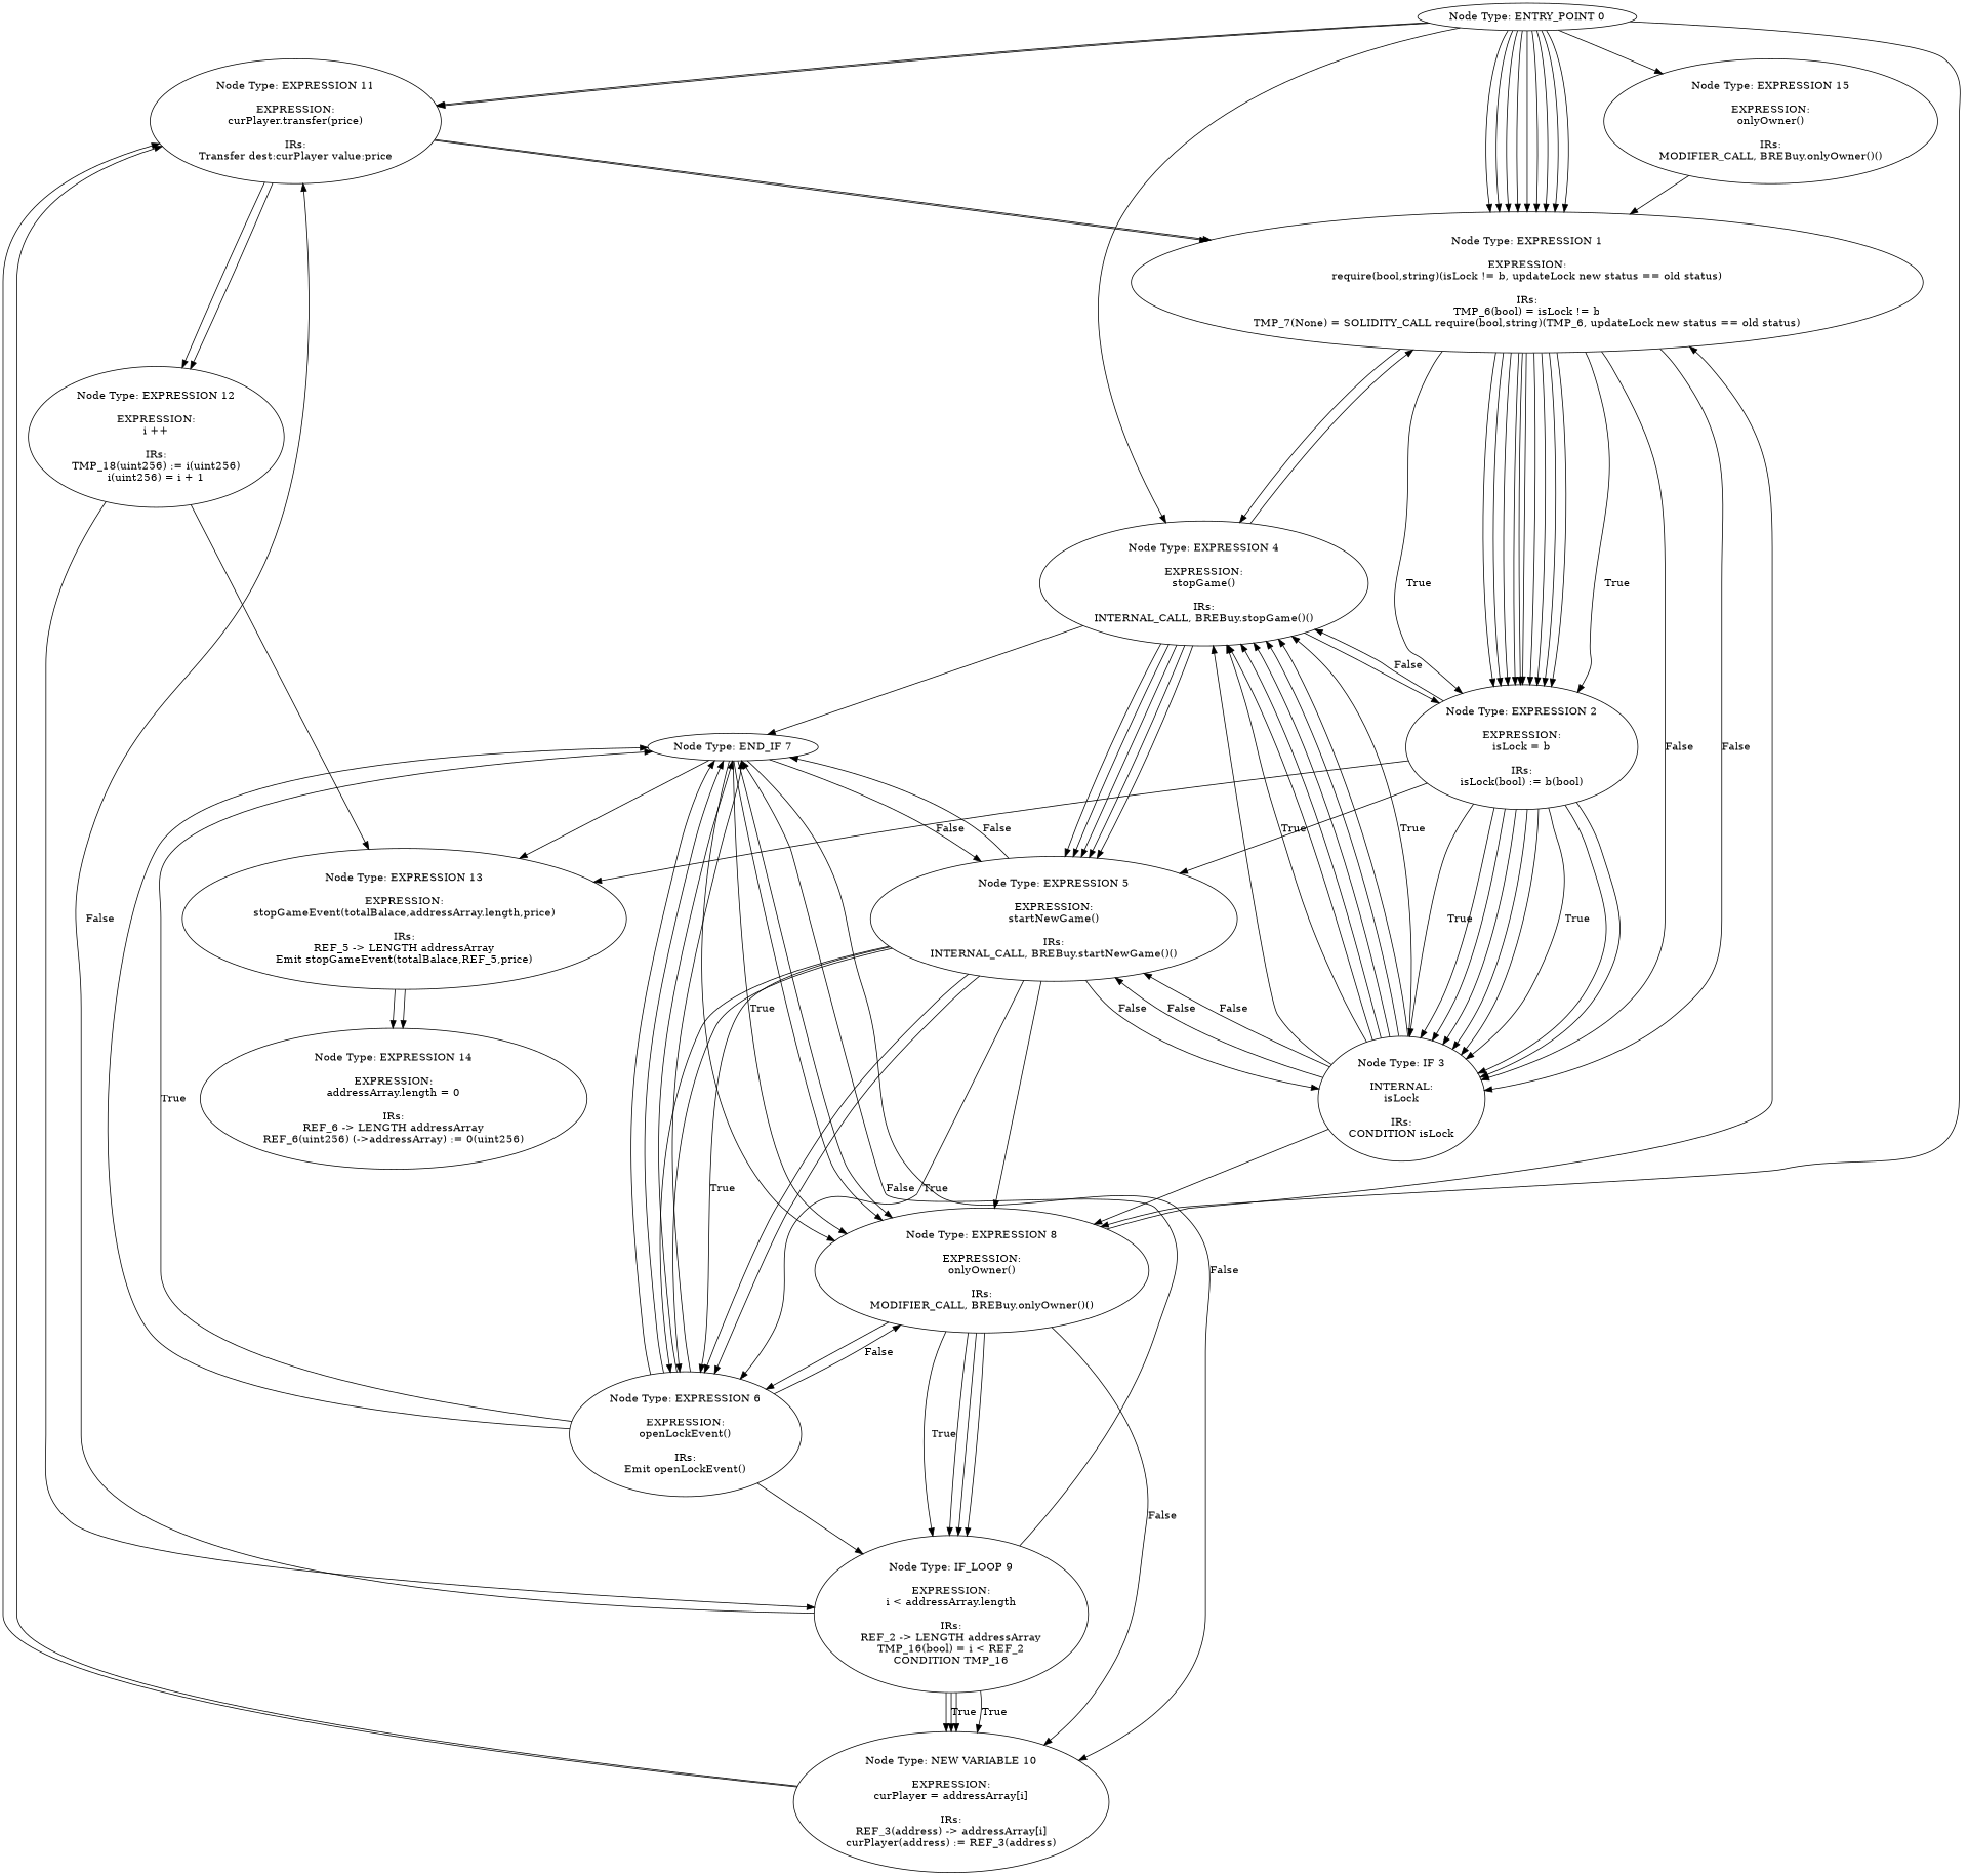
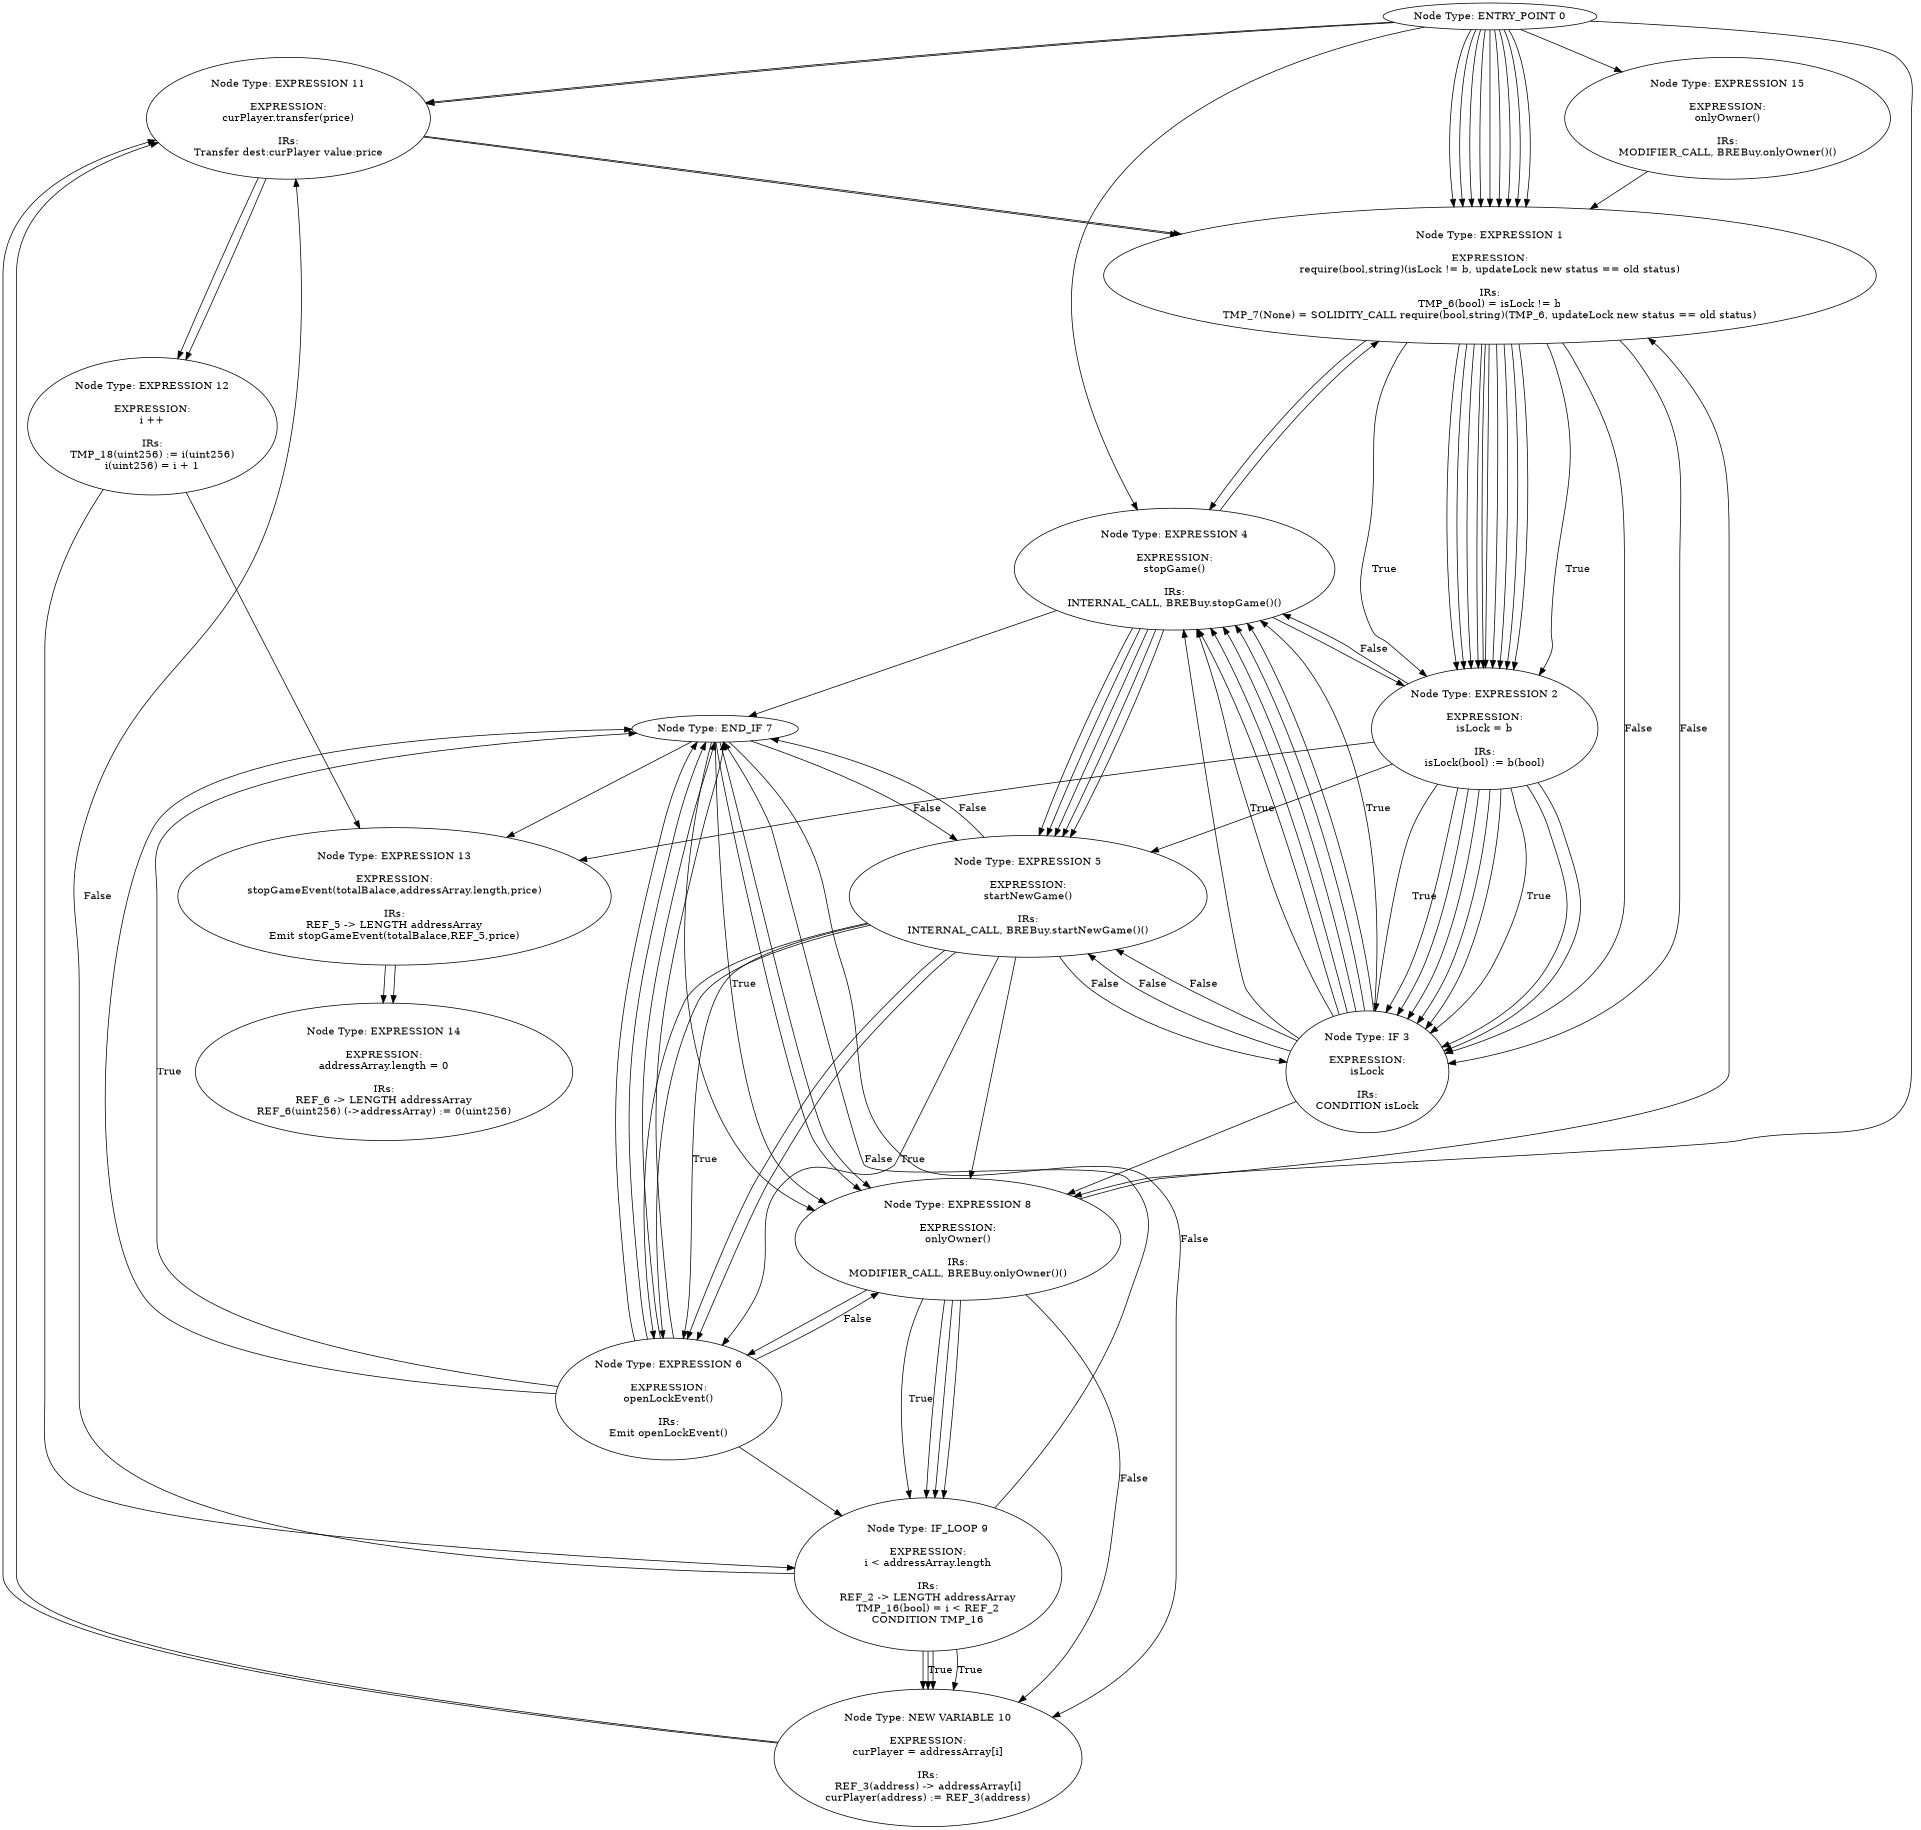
  digraph {
    fontname="DejaVu Serif"
    node [fontname="DejaVu Serif"]
    edge [fontname="DejaVu Serif"]
    n1 [label="Node Type: ENTRY_POINT 0\n"]
    n2 [label="Node Type: EXPRESSION 11\n\nEXPRESSION:\ncurPlayer.transfer(price)\n\nIRs:\nTransfer dest:curPlayer value:price"]
    n3 [label="Node Type: EXPRESSION 1\n\nEXPRESSION:\nrequire(bool,string)(isLock != b, updateLock new status == old status)\n\nIRs:\nTMP_6(bool) = isLock != b\nTMP_7(None) = SOLIDITY_CALL require(bool,string)(TMP_6, updateLock new status == old status)"]
    n4 [label="Node Type: EXPRESSION 4\n\nEXPRESSION:\nstopGame()\n\nIRs:\nINTERNAL_CALL, BREBuy.stopGame()()"]
    n5 [label="Node Type: EXPRESSION 8\n\nEXPRESSION:\nonlyOwner()\n\nIRs:\nMODIFIER_CALL, BREBuy.onlyOwner()()"]
    n6 [label="Node Type: EXPRESSION 15\n\nEXPRESSION:\nonlyOwner()\n\nIRs:\nMODIFIER_CALL, BREBuy.onlyOwner()()"]
    n7 [label="Node Type: EXPRESSION 12\n\nEXPRESSION:\ni ++\n\nIRs:\nTMP_18(uint256) := i(uint256)\ni(uint256) = i + 1"]
    n8 [label="Node Type: EXPRESSION 2\n\nEXPRESSION:\nisLock = b\n\nIRs:\nisLock(bool) := b(bool)"]
-   n9 [label="Node Type: IF 3\n\nINTERNAL:\nisLock\n\nIRs:\nCONDITION isLock"]
+   n9 [label="Node Type: IF 3\n\nEXPRESSION:\nisLock\n\nIRs:\nCONDITION isLock"]
    n10 [label="Node Type: EXPRESSION 5\n\nEXPRESSION:\nstartNewGame()\n\nIRs:\nINTERNAL_CALL, BREBuy.startNewGame()()"]
    n11 [label="Node Type: EXPRESSION 13\n\nEXPRESSION:\nstopGameEvent(totalBalace,addressArray.length,price)\n\nIRs:\nREF_5 -> LENGTH addressArray\nEmit stopGameEvent(totalBalace,REF_5,price)"]
    n12 [label="Node Type: END_IF 7\n"]
    n13 [label="Node Type: EXPRESSION 6\n\nEXPRESSION:\nopenLockEvent()\n\nIRs:\nEmit openLockEvent()"]
    n14 [label="Node Type: IF_LOOP 9\n\nEXPRESSION:\ni < addressArray.length\n\nIRs:\nREF_2 -> LENGTH addressArray\nTMP_16(bool) = i < REF_2\nCONDITION TMP_16"]
    n15 [label="Node Type: NEW VARIABLE 10\n\nEXPRESSION:\ncurPlayer = addressArray[i]\n\nIRs:\nREF_3(address) -> addressArray[i]\ncurPlayer(address) := REF_3(address)"]
    n16 [label="Node Type: EXPRESSION 14\n\nEXPRESSION:\naddressArray.length = 0\n\nIRs:\nREF_6 -> LENGTH addressArray\nREF_6(uint256) (->addressArray) := 0(uint256)"]
    n1 -> n2
    n1 -> n2
    n1 -> n3
    n1 -> n3
    n1 -> n3
    n1 -> n3
    n1 -> n3
    n1 -> n3
    n1 -> n3
    n1 -> n3
    n1 -> n3
    n1 -> n4
    n1 -> n5
    n1 -> n6
    n2 -> n3
    n2 -> n3
    n2 -> n7
    n2 -> n7
    n3 -> n4
    n3 -> n8
    n3 -> n8
    n3 -> n8
    n3 -> n8
    n3 -> n8
    n3 -> n8
    n3 -> n8
    n3 -> n8
    n3 -> n8
    n3 -> n8 [label=True]
    n3 -> n8 [label=True]
    n3 -> n8
    n3 -> n9 [label=False]
    n3 -> n9 [label=False]
    n4 -> n3
    n4 -> n8
    n4 -> n10
    n4 -> n10
    n4 -> n10
    n4 -> n10
    n4 -> n10
    n4 -> n12
    n5 -> n3
    n5 -> n13
    n5 -> n14 [label=True]
    n5 -> n14
    n5 -> n14
    n5 -> n14
    n5 -> n15 [label=False]
    n6 -> n3
    n7 -> n11
    n7 -> n14
    n8 -> n4 [label=False]
    n8 -> n9 [label=True]
    n8 -> n9
    n8 -> n9
    n8 -> n9
    n8 -> n9
    n8 -> n9
    n8 -> n9 [label=True]
    n8 -> n9
    n8 -> n9
    n8 -> n10
    n8 -> n11 [label=False]
    n9 -> n4
    n9 -> n4
    n9 -> n4
    n9 -> n4
    n9 -> n4
    n9 -> n4 [label=True]
    n9 -> n4
    n9 -> n4 [label=True]
    n9 -> n5
    n9 -> n10 [label=False]
    n9 -> n10 [label=False]
    n10 -> n5
    n10 -> n9 [label=False]
    n10 -> n12 [label=False]
    n10 -> n13 [label=True]
    n10 -> n13
    n10 -> n13
    n10 -> n13 [label=True]
    n10 -> n13
    n10 -> n13
    n11 -> n16
    n11 -> n16
    n12 -> n5
    n12 -> n5 [label=True]
    n12 -> n5
    n12 -> n5
    n12 -> n10
    n12 -> n11
    n12 -> n15 [label=False]
    n13 -> n5 [label=False]
    n13 -> n12
    n13 -> n12
    n13 -> n12
    n13 -> n12
    n13 -> n12 [label=True]
    n13 -> n12
    n13 -> n14
    n14 -> n2 [label=False]
    n14 -> n12 [label=False]
    n14 -> n15
    n14 -> n15
    n14 -> n15 [label=True]
    n14 -> n15 [label=True]
    n15 -> n2
    n15 -> n2
  }
